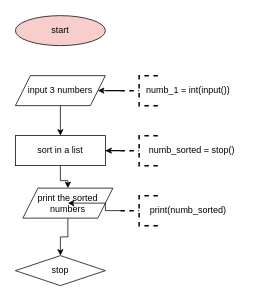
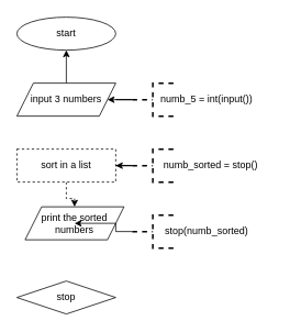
  <mxCell id="0" />
  <mxCell id="1" parent="0" />
- <mxCell id="2" value="start" style="ellipse;whiteSpace=wrap;html=1;fillColor=#f8cecc;" parent="1" vertex="1"><mxGeometry x="20" y="20" width="120" height="40" as="geometry" /></mxCell>
- <mxCell id="3" value="" style="edgeStyle=orthogonalEdgeStyle;rounded=0;orthogonalLoop=1;jettySize=auto;html=1;" parent="1" source="4" target="6" edge="1"><mxGeometry relative="1" as="geometry" /></mxCell>
+ <mxCell id="2" value="start" style="ellipse;whiteSpace=wrap;html=1;" parent="1" vertex="1"><mxGeometry x="20" y="20" width="120" height="40" as="geometry" /></mxCell>
+ <mxCell id="3" value="" style="edgeStyle=orthogonalEdgeStyle;rounded=0;orthogonalLoop=1;jettySize=auto;html=1;" parent="1" source="4" target="2" edge="1"><mxGeometry relative="1" as="geometry" /></mxCell>
  <mxCell id="4" value="input 3 numbers" style="shape=parallelogram;perimeter=parallelogramPerimeter;whiteSpace=wrap;html=1;fixedSize=1;" parent="1" vertex="1"><mxGeometry x="20" y="100" width="120" height="40" as="geometry" /></mxCell>
- <mxCell id="5" value="" style="edgeStyle=orthogonalEdgeStyle;rounded=0;orthogonalLoop=1;jettySize=auto;html=1;" parent="1" source="6" target="8" edge="1"><mxGeometry relative="1" as="geometry" /></mxCell>
- <mxCell id="6" value="sort in a list" style="rounded=0;whiteSpace=wrap;html=1;" parent="1" vertex="1"><mxGeometry x="20" y="180" width="120" height="40" as="geometry" /></mxCell>
- <mxCell id="7" value="" style="edgeStyle=orthogonalEdgeStyle;rounded=0;orthogonalLoop=1;jettySize=auto;html=1;" parent="1" source="8" target="9" edge="1"><mxGeometry relative="1" as="geometry" /></mxCell>
+ <mxCell id="5" value="" style="edgeStyle=orthogonalEdgeStyle;rounded=0;orthogonalLoop=1;jettySize=auto;html=1;dashed=1;" parent="1" source="6" target="8" edge="1"><mxGeometry relative="1" as="geometry" /></mxCell>
+ <mxCell id="6" value="sort in a list" style="rounded=0;whiteSpace=wrap;html=1;dashed=1;" parent="1" vertex="1"><mxGeometry x="20" y="180" width="120" height="40" as="geometry" /></mxCell>
  <mxCell id="8" value="print the sorted numbers" style="shape=parallelogram;perimeter=parallelogramPerimeter;whiteSpace=wrap;html=1;fixedSize=1;rounded=0;" parent="1" vertex="1"><mxGeometry x="30" y="250" width="120" height="40" as="geometry" /></mxCell>
  <mxCell id="9" value="stop" style="rhombus;whiteSpace=wrap;html=1;" parent="1" vertex="1"><mxGeometry x="20" y="340" width="120" height="40" as="geometry" /></mxCell>
  <mxCell id="10" value="" style="edgeStyle=orthogonalEdgeStyle;rounded=0;orthogonalLoop=1;jettySize=auto;html=1;" parent="1" source="11" target="4" edge="1"><mxGeometry relative="1" as="geometry" /></mxCell>
  <mxCell id="11" value="" style="strokeWidth=2;html=1;shape=mxgraph.flowchart.annotation_2;align=left;labelPosition=right;pointerEvents=1;dashed=1;" parent="1" vertex="1"><mxGeometry x="160" y="100" width="50" height="40" as="geometry" /></mxCell>
- <mxCell id="12" value="numb_1 = int(input())" style="text;html=1;align=center;verticalAlign=middle;resizable=0;points=[];autosize=1;strokeColor=none;fillColor=none;" parent="1" vertex="1"><mxGeometry x="180" y="105" width="140" height="30" as="geometry" /></mxCell>
+ <mxCell id="12" value="numb_5 = int(input())" style="text;html=1;align=center;verticalAlign=middle;resizable=0;points=[];autosize=1;strokeColor=none;fillColor=none;" parent="1" vertex="1"><mxGeometry x="180" y="105" width="140" height="30" as="geometry" /></mxCell>
  <mxCell id="13" value="" style="edgeStyle=orthogonalEdgeStyle;rounded=0;orthogonalLoop=1;jettySize=auto;html=1;" parent="1" source="14" target="6" edge="1"><mxGeometry relative="1" as="geometry" /></mxCell>
  <mxCell id="14" value="" style="strokeWidth=2;html=1;shape=mxgraph.flowchart.annotation_2;align=left;labelPosition=right;pointerEvents=1;dashed=1;" parent="1" vertex="1"><mxGeometry x="160" y="180" width="50" height="40" as="geometry" /></mxCell>
  <mxCell id="15" value="numb_sorted = stop()" style="text;html=1;align=center;verticalAlign=middle;resizable=0;points=[];autosize=1;strokeColor=none;fillColor=none;" parent="1" vertex="1"><mxGeometry x="180" y="185" width="150" height="30" as="geometry" /></mxCell>
  <mxCell id="16" value="" style="edgeStyle=orthogonalEdgeStyle;rounded=0;orthogonalLoop=1;jettySize=auto;html=1;" parent="1" source="17" target="8" edge="1"><mxGeometry relative="1" as="geometry" /></mxCell>
  <mxCell id="17" value="" style="strokeWidth=2;html=1;shape=mxgraph.flowchart.annotation_2;align=left;labelPosition=right;pointerEvents=1;dashed=1;" parent="1" vertex="1"><mxGeometry x="160" y="260" width="50" height="40" as="geometry" /></mxCell>
- <mxCell id="18" value="print(numb_sorted)" style="text;html=1;align=center;verticalAlign=middle;resizable=0;points=[];autosize=1;strokeColor=none;fillColor=none;" parent="1" vertex="1"><mxGeometry x="190" y="265" width="120" height="30" as="geometry" /></mxCell>
+ <mxCell id="18" value="stop(numb_sorted)" style="text;html=1;align=center;verticalAlign=middle;resizable=0;points=[];autosize=1;strokeColor=none;fillColor=none;" parent="1" vertex="1"><mxGeometry x="190" y="265" width="120" height="30" as="geometry" /></mxCell>
